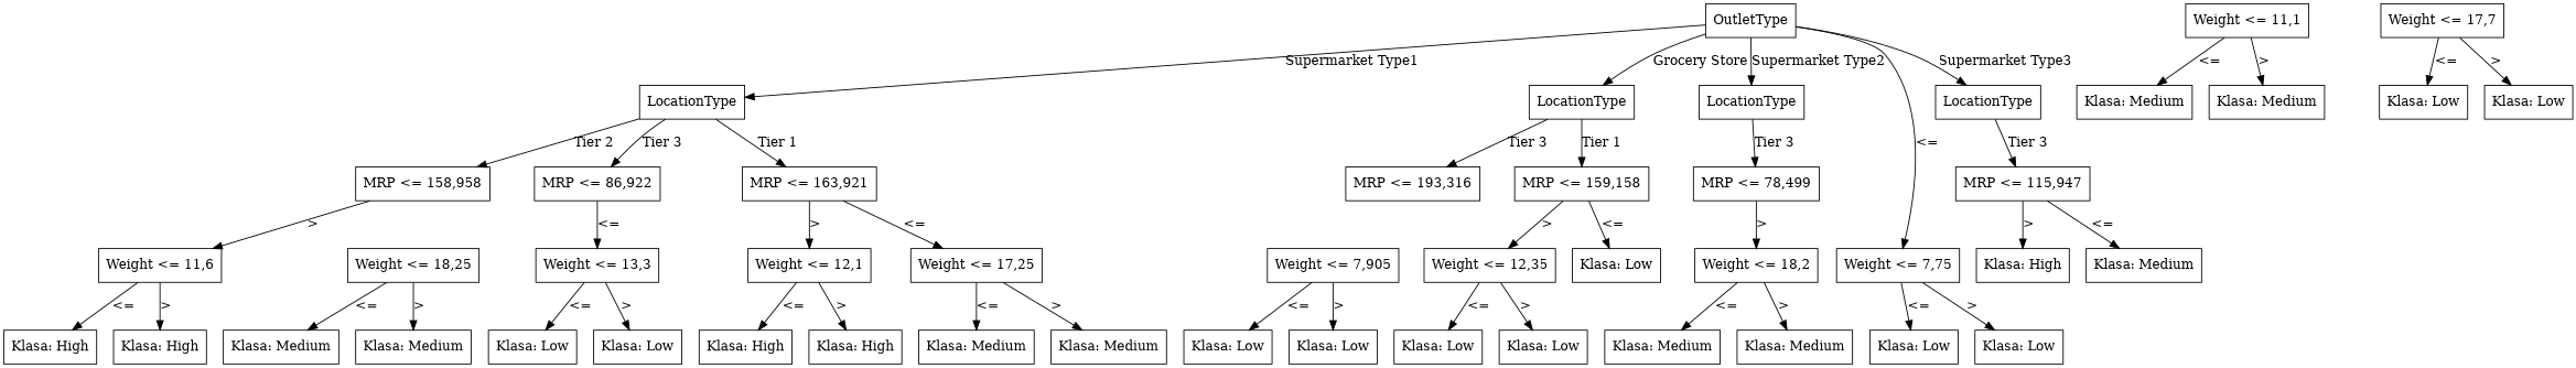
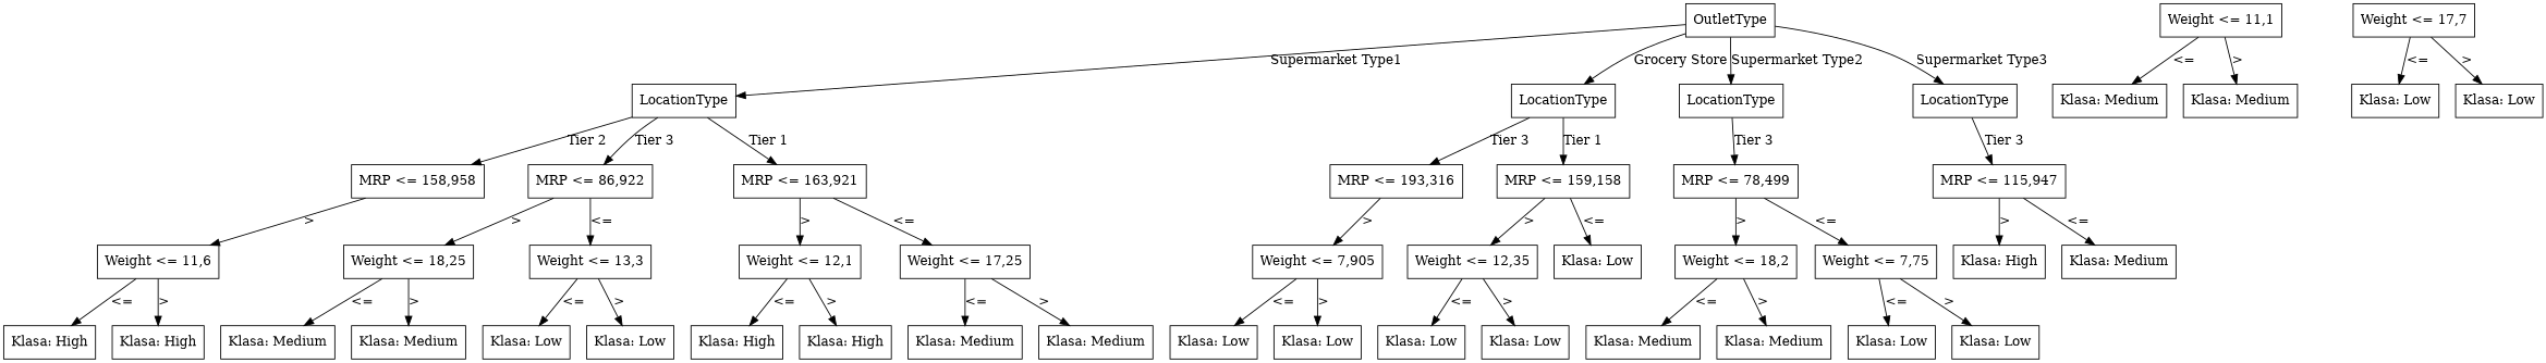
  digraph {
    node [shape=box]
    n1 [label=OutletType]
    n2 [label=LocationType]
    n3 [label=LocationType]
    n4 [label=LocationType]
    n5 [label=LocationType]
    n6 [label="MRP <= 86,922"]
    n7 [label="MRP <= 163,921"]
    n8 [label="MRP <= 158,958"]
    n9 [label="MRP <= 78,499"]
    n10 [label="MRP <= 193,316"]
    n11 [label="MRP <= 159,158"]
    n12 [label="MRP <= 115,947"]
    n13 [label="Weight <= 13,3"]
    n14 [label="Weight <= 18,25"]
    n15 [label="Weight <= 17,25"]
    n16 [label="Weight <= 12,1"]
    n17 [label="Weight <= 11,6"]
    n18 [label="Klasa: Low"]
    n19 [label="Klasa: Low"]
    n20 [label="Klasa: Medium"]
    n21 [label="Klasa: Medium"]
    n22 [label="Klasa: Medium"]
    n23 [label="Klasa: Medium"]
    n24 [label="Klasa: High"]
    n25 [label="Klasa: High"]
    n26 [label="Weight <= 11,1"]
    n27 [label="Klasa: Medium"]
    n28 [label="Klasa: Medium"]
    n29 [label="Klasa: High"]
    n30 [label="Klasa: High"]
    n31 [label="Weight <= 7,75"]
    n32 [label="Weight <= 18,2"]
    n33 [label="Klasa: Low"]
    n34 [label="Klasa: Low"]
    n35 [label="Klasa: Medium"]
    n36 [label="Klasa: Medium"]
    n37 [label="Weight <= 7,905"]
    n38 [label="Klasa: Low"]
    n39 [label="Weight <= 12,35"]
    n40 [label="Weight <= 17,7"]
    n41 [label="Klasa: Low"]
    n42 [label="Klasa: Low"]
    n43 [label="Klasa: Low"]
    n44 [label="Klasa: Low"]
    n45 [label="Klasa: Low"]
    n46 [label="Klasa: Low"]
    n47 [label="Klasa: Medium"]
    n48 [label="Klasa: High"]
    n1 -> n2 [label="Supermarket Type1"]
    n1 -> n3 [label="Supermarket Type2"]
    n1 -> n4 [label="Grocery Store"]
    n1 -> n5 [label="Supermarket Type3"]
    n2 -> n6 [label="Tier 3"]
    n2 -> n7 [label="Tier 1"]
    n2 -> n8 [label="Tier 2"]
    n3 -> n9 [label="Tier 3"]
    n4 -> n10 [label="Tier 3"]
    n4 -> n11 [label="Tier 1"]
    n5 -> n12 [label="Tier 3"]
    n6 -> n13 [label="<="]
+   n6 -> n14 [label=">"]
    n7 -> n15 [label="<="]
    n7 -> n16 [label=">"]
    n8 -> n17 [label=">"]
-   n1 -> n31 [label="<="]
+   n9 -> n31 [label="<="]
    n9 -> n32 [label=">"]
+   n10 -> n37 [label=">"]
    n11 -> n38 [label="<="]
    n11 -> n39 [label=">"]
    n12 -> n47 [label="<="]
    n12 -> n48 [label=">"]
    n13 -> n18 [label="<="]
    n13 -> n19 [label=">"]
    n14 -> n20 [label="<="]
    n14 -> n21 [label=">"]
    n15 -> n22 [label="<="]
    n15 -> n23 [label=">"]
    n16 -> n24 [label="<="]
    n16 -> n25 [label=">"]
    n17 -> n29 [label="<="]
    n17 -> n30 [label=">"]
    n26 -> n27 [label="<="]
    n26 -> n28 [label=">"]
    n31 -> n33 [label="<="]
    n31 -> n34 [label=">"]
    n32 -> n35 [label="<="]
    n32 -> n36 [label=">"]
    n37 -> n43 [label="<="]
    n37 -> n44 [label=">"]
    n39 -> n45 [label="<="]
    n39 -> n46 [label=">"]
    n40 -> n41 [label="<="]
    n40 -> n42 [label=">"]
  }
